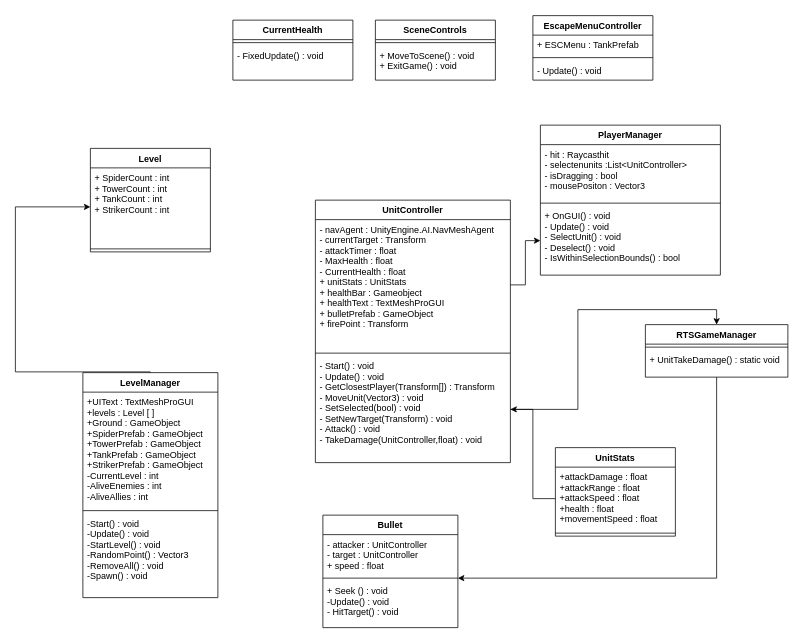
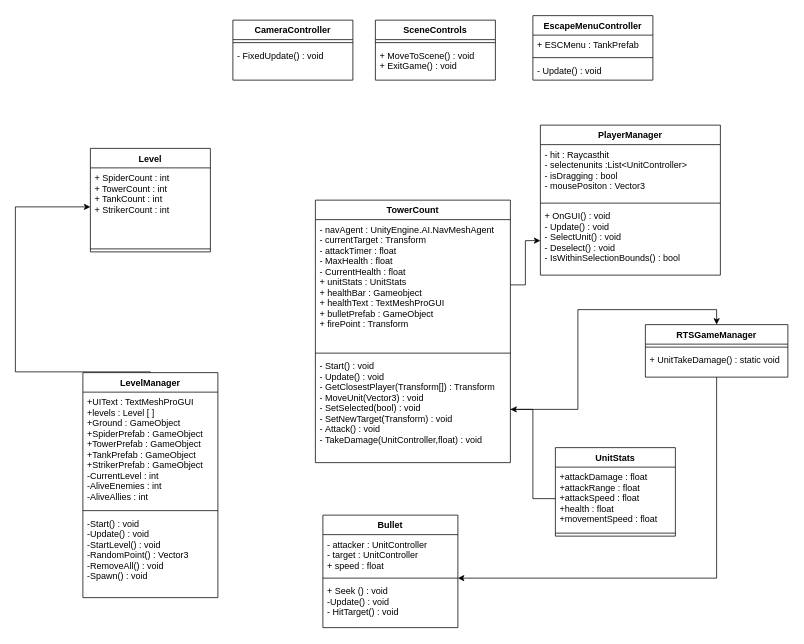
  <mxCell id="0" />
  <mxCell id="1" parent="0" />
  <mxCell id="2" value="Bullet&#10;" style="swimlane;fontStyle=1;align=center;verticalAlign=top;childLayout=stackLayout;horizontal=1;startSize=26;horizontalStack=0;resizeParent=1;resizeParentMax=0;resizeLast=0;collapsible=1;marginBottom=0;" vertex="1" parent="1"><mxGeometry x="430" y="686" width="180" height="150" as="geometry" /></mxCell>
  <mxCell id="3" value="- attacker : UnitController&#10;- target : UnitController&#10;+ speed : float&#10;" style="text;strokeColor=none;fillColor=none;align=left;verticalAlign=top;spacingLeft=4;spacingRight=4;overflow=hidden;rotatable=0;points=[[0,0.5],[1,0.5]];portConstraint=eastwest;" vertex="1" parent="2"><mxGeometry y="26" width="180" height="54" as="geometry" /></mxCell>
  <mxCell id="4" value="" style="line;strokeWidth=1;fillColor=none;align=left;verticalAlign=middle;spacingTop=-1;spacingLeft=3;spacingRight=3;rotatable=0;labelPosition=right;points=[];portConstraint=eastwest;strokeColor=inherit;" vertex="1" parent="2"><mxGeometry y="80" width="180" height="8" as="geometry" /></mxCell>
  <mxCell id="5" value="+ Seek () : void&#10;-Update() : void&#10;- HitTarget() : void" style="text;strokeColor=none;fillColor=none;align=left;verticalAlign=top;spacingLeft=4;spacingRight=4;overflow=hidden;rotatable=0;points=[[0,0.5],[1,0.5]];portConstraint=eastwest;" vertex="1" parent="2"><mxGeometry y="88" width="180" height="62" as="geometry" /></mxCell>
- <mxCell id="6" value="UnitController" style="swimlane;fontStyle=1;align=center;verticalAlign=top;childLayout=stackLayout;horizontal=1;startSize=26;horizontalStack=0;resizeParent=1;resizeParentMax=0;resizeLast=0;collapsible=1;marginBottom=0;" vertex="1" parent="1"><mxGeometry x="420" y="266" width="260" height="350" as="geometry" /></mxCell>
+ <mxCell id="6" value="TowerCount" style="swimlane;fontStyle=1;align=center;verticalAlign=top;childLayout=stackLayout;horizontal=1;startSize=26;horizontalStack=0;resizeParent=1;resizeParentMax=0;resizeLast=0;collapsible=1;marginBottom=0;" vertex="1" parent="1"><mxGeometry x="420" y="266" width="260" height="350" as="geometry" /></mxCell>
  <mxCell id="7" value="- navAgent : UnityEngine.AI.NavMeshAgent&#10;- currentTarget : Transform&#10;- attackTimer : float&#10;- MaxHealth : float&#10;- CurrentHealth : float&#10;+ unitStats : UnitStats &#10;+ healthBar : Gameobject&#10;+ healthText : TextMeshProGUI&#10;+ bulletPrefab : GameObject&#10;+ firePoint : Transform" style="text;strokeColor=none;fillColor=none;align=left;verticalAlign=top;spacingLeft=4;spacingRight=4;overflow=hidden;rotatable=0;points=[[0,0.5],[1,0.5]];portConstraint=eastwest;" vertex="1" parent="6"><mxGeometry y="26" width="260" height="174" as="geometry" /></mxCell>
  <mxCell id="8" value="" style="line;strokeWidth=1;fillColor=none;align=left;verticalAlign=middle;spacingTop=-1;spacingLeft=3;spacingRight=3;rotatable=0;labelPosition=right;points=[];portConstraint=eastwest;strokeColor=inherit;" vertex="1" parent="6"><mxGeometry y="200" width="260" height="8" as="geometry" /></mxCell>
  <mxCell id="9" value="- Start() : void&#10;- Update() : void&#10;- GetClosestPlayer(Transform[]) : Transform&#10;- MoveUnit(Vector3) : void&#10;- SetSelected(bool) : void&#10;- SetNewTarget(Transform) : void&#10;- Attack() : void&#10;- TakeDamage(UnitController,float) : void" style="text;strokeColor=none;fillColor=none;align=left;verticalAlign=top;spacingLeft=4;spacingRight=4;overflow=hidden;rotatable=0;points=[[0,0.5],[1,0.5]];portConstraint=eastwest;" vertex="1" parent="6"><mxGeometry y="208" width="260" height="142" as="geometry" /></mxCell>
  <mxCell id="10" value="PlayerManager" style="swimlane;fontStyle=1;align=center;verticalAlign=top;childLayout=stackLayout;horizontal=1;startSize=26;horizontalStack=0;resizeParent=1;resizeParentMax=0;resizeLast=0;collapsible=1;marginBottom=0;" vertex="1" parent="1"><mxGeometry x="720" y="166" width="240" height="200" as="geometry" /></mxCell>
  <mxCell id="11" value="- hit : Raycasthit&#10;- selectenunits :List&lt;UnitController&gt;&#10;- isDragging : bool &#10;- mousePositon : Vector3&#10;" style="text;strokeColor=none;fillColor=none;align=left;verticalAlign=top;spacingLeft=4;spacingRight=4;overflow=hidden;rotatable=0;points=[[0,0.5],[1,0.5]];portConstraint=eastwest;" vertex="1" parent="10"><mxGeometry y="26" width="240" height="74" as="geometry" /></mxCell>
  <mxCell id="12" value="" style="line;strokeWidth=1;fillColor=none;align=left;verticalAlign=middle;spacingTop=-1;spacingLeft=3;spacingRight=3;rotatable=0;labelPosition=right;points=[];portConstraint=eastwest;strokeColor=inherit;" vertex="1" parent="10"><mxGeometry y="100" width="240" height="8" as="geometry" /></mxCell>
  <mxCell id="13" value="+ OnGUI() : void&#10;- Update() : void &#10;- SelectUnit() : void&#10;- Deselect() : void&#10;- IsWithinSelectionBounds() : bool" style="text;strokeColor=none;fillColor=none;align=left;verticalAlign=top;spacingLeft=4;spacingRight=4;overflow=hidden;rotatable=0;points=[[0,0.5],[1,0.5]];portConstraint=eastwest;" vertex="1" parent="10"><mxGeometry y="108" width="240" height="92" as="geometry" /></mxCell>
  <mxCell id="14" value="" style="edgeStyle=orthogonalEdgeStyle;rounded=0;orthogonalLoop=1;jettySize=auto;html=1;" edge="1" parent="1" source="15" target="4"><mxGeometry relative="1" as="geometry" /></mxCell>
  <mxCell id="15" value="RTSGameManager" style="swimlane;fontStyle=1;align=center;verticalAlign=top;childLayout=stackLayout;horizontal=1;startSize=26;horizontalStack=0;resizeParent=1;resizeParentMax=0;resizeLast=0;collapsible=1;marginBottom=0;" vertex="1" parent="1"><mxGeometry x="860" y="432" width="190" height="70" as="geometry" /></mxCell>
  <mxCell id="16" value="" style="line;strokeWidth=1;fillColor=none;align=left;verticalAlign=middle;spacingTop=-1;spacingLeft=3;spacingRight=3;rotatable=0;labelPosition=right;points=[];portConstraint=eastwest;strokeColor=inherit;" vertex="1" parent="15"><mxGeometry y="26" width="190" height="8" as="geometry" /></mxCell>
  <mxCell id="17" value="+ UnitTakeDamage() : static void" style="text;strokeColor=none;fillColor=none;align=left;verticalAlign=top;spacingLeft=4;spacingRight=4;overflow=hidden;rotatable=0;points=[[0,0.5],[1,0.5]];portConstraint=eastwest;" vertex="1" parent="15"><mxGeometry y="34" width="190" height="36" as="geometry" /></mxCell>
  <mxCell id="18" value="" style="edgeStyle=orthogonalEdgeStyle;rounded=0;orthogonalLoop=1;jettySize=auto;html=1;" edge="1" parent="1" source="7" target="13"><mxGeometry relative="1" as="geometry" /></mxCell>
  <mxCell id="19" style="edgeStyle=orthogonalEdgeStyle;rounded=0;orthogonalLoop=1;jettySize=auto;html=1;exitX=1;exitY=0.5;exitDx=0;exitDy=0;entryX=0.5;entryY=0;entryDx=0;entryDy=0;" edge="1" parent="1" source="9" target="15"><mxGeometry relative="1" as="geometry" /></mxCell>
- <mxCell id="20" value="CurrentHealth" style="swimlane;fontStyle=1;align=center;verticalAlign=top;childLayout=stackLayout;horizontal=1;startSize=26;horizontalStack=0;resizeParent=1;resizeParentMax=0;resizeLast=0;collapsible=1;marginBottom=0;" vertex="1" parent="1"><mxGeometry x="310" y="26" width="160" height="80" as="geometry" /></mxCell>
+ <mxCell id="20" value="CameraController" style="swimlane;fontStyle=1;align=center;verticalAlign=top;childLayout=stackLayout;horizontal=1;startSize=26;horizontalStack=0;resizeParent=1;resizeParentMax=0;resizeLast=0;collapsible=1;marginBottom=0;" vertex="1" parent="1"><mxGeometry x="310" y="26" width="160" height="80" as="geometry" /></mxCell>
  <mxCell id="21" value="" style="line;strokeWidth=1;fillColor=none;align=left;verticalAlign=middle;spacingTop=-1;spacingLeft=3;spacingRight=3;rotatable=0;labelPosition=right;points=[];portConstraint=eastwest;strokeColor=inherit;" vertex="1" parent="20"><mxGeometry y="26" width="160" height="8" as="geometry" /></mxCell>
  <mxCell id="22" value="- FixedUpdate() : void" style="text;strokeColor=none;fillColor=none;align=left;verticalAlign=top;spacingLeft=4;spacingRight=4;overflow=hidden;rotatable=0;points=[[0,0.5],[1,0.5]];portConstraint=eastwest;" vertex="1" parent="20"><mxGeometry y="34" width="160" height="46" as="geometry" /></mxCell>
  <mxCell id="23" value="EscapeMenuController" style="swimlane;fontStyle=1;align=center;verticalAlign=top;childLayout=stackLayout;horizontal=1;startSize=26;horizontalStack=0;resizeParent=1;resizeParentMax=0;resizeLast=0;collapsible=1;marginBottom=0;" vertex="1" parent="1"><mxGeometry x="710" y="20" width="160" height="86" as="geometry" /></mxCell>
  <mxCell id="24" value="+ ESCMenu : TankPrefab" style="text;strokeColor=none;fillColor=none;align=left;verticalAlign=top;spacingLeft=4;spacingRight=4;overflow=hidden;rotatable=0;points=[[0,0.5],[1,0.5]];portConstraint=eastwest;" vertex="1" parent="23"><mxGeometry y="26" width="160" height="26" as="geometry" /></mxCell>
  <mxCell id="25" value="" style="line;strokeWidth=1;fillColor=none;align=left;verticalAlign=middle;spacingTop=-1;spacingLeft=3;spacingRight=3;rotatable=0;labelPosition=right;points=[];portConstraint=eastwest;strokeColor=inherit;" vertex="1" parent="23"><mxGeometry y="52" width="160" height="8" as="geometry" /></mxCell>
  <mxCell id="26" value="- Update() : void&#10;" style="text;strokeColor=none;fillColor=none;align=left;verticalAlign=top;spacingLeft=4;spacingRight=4;overflow=hidden;rotatable=0;points=[[0,0.5],[1,0.5]];portConstraint=eastwest;" vertex="1" parent="23"><mxGeometry y="60" width="160" height="26" as="geometry" /></mxCell>
  <mxCell id="27" value="Level&#10;" style="swimlane;fontStyle=1;align=center;verticalAlign=top;childLayout=stackLayout;horizontal=1;startSize=26;horizontalStack=0;resizeParent=1;resizeParentMax=0;resizeLast=0;collapsible=1;marginBottom=0;" vertex="1" parent="1"><mxGeometry x="120" y="197" width="160" height="138" as="geometry" /></mxCell>
  <mxCell id="28" value="+ SpiderCount : int&#10;+ TowerCount : int &#10;+ TankCount : int&#10;+ StrikerCount : int" style="text;strokeColor=none;fillColor=none;align=left;verticalAlign=top;spacingLeft=4;spacingRight=4;overflow=hidden;rotatable=0;points=[[0,0.5],[1,0.5]];portConstraint=eastwest;" vertex="1" parent="27"><mxGeometry y="26" width="160" height="104" as="geometry" /></mxCell>
  <mxCell id="29" value="" style="line;strokeWidth=1;fillColor=none;align=left;verticalAlign=middle;spacingTop=-1;spacingLeft=3;spacingRight=3;rotatable=0;labelPosition=right;points=[];portConstraint=eastwest;strokeColor=inherit;" vertex="1" parent="27"><mxGeometry y="130" width="160" height="8" as="geometry" /></mxCell>
  <mxCell id="30" style="edgeStyle=orthogonalEdgeStyle;rounded=0;orthogonalLoop=1;jettySize=auto;html=1;exitX=0.5;exitY=0;exitDx=0;exitDy=0;" edge="1" parent="1" source="31" target="28"><mxGeometry relative="1" as="geometry"><mxPoint x="70" y="356" as="targetPoint" /><Array as="points"><mxPoint x="20" y="495" /><mxPoint x="20" y="275" /></Array></mxGeometry></mxCell>
  <mxCell id="31" value="LevelManager" style="swimlane;fontStyle=1;align=center;verticalAlign=top;childLayout=stackLayout;horizontal=1;startSize=26;horizontalStack=0;resizeParent=1;resizeParentMax=0;resizeLast=0;collapsible=1;marginBottom=0;" vertex="1" parent="1"><mxGeometry x="110" y="496" width="180" height="300" as="geometry" /></mxCell>
  <mxCell id="32" value="+UIText : TextMeshProGUI&#10;+levels : Level [ ]&#10;+Ground : GameObject&#10;+SpiderPrefab : GameObject&#10;+TowerPrefab : GameObject&#10;+TankPrefab : GameObject&#10;+StrikerPrefab : GameObject&#10;-CurrentLevel : int&#10;-AliveEnemies : int&#10;-AliveAllies : int" style="text;strokeColor=none;fillColor=none;align=left;verticalAlign=top;spacingLeft=4;spacingRight=4;overflow=hidden;rotatable=0;points=[[0,0.5],[1,0.5]];portConstraint=eastwest;" vertex="1" parent="31"><mxGeometry y="26" width="180" height="154" as="geometry" /></mxCell>
  <mxCell id="33" value="" style="line;strokeWidth=1;fillColor=none;align=left;verticalAlign=middle;spacingTop=-1;spacingLeft=3;spacingRight=3;rotatable=0;labelPosition=right;points=[];portConstraint=eastwest;strokeColor=inherit;" vertex="1" parent="31"><mxGeometry y="180" width="180" height="8" as="geometry" /></mxCell>
  <mxCell id="34" value="-Start() : void&#10;-Update() : void &#10;-StartLevel() : void&#10;-RandomPoint() : Vector3&#10;-RemoveAll() : void&#10;-Spawn() : void" style="text;strokeColor=none;fillColor=none;align=left;verticalAlign=top;spacingLeft=4;spacingRight=4;overflow=hidden;rotatable=0;points=[[0,0.5],[1,0.5]];portConstraint=eastwest;" vertex="1" parent="31"><mxGeometry y="188" width="180" height="112" as="geometry" /></mxCell>
  <mxCell id="35" value="SceneControls&#10;" style="swimlane;fontStyle=1;align=center;verticalAlign=top;childLayout=stackLayout;horizontal=1;startSize=26;horizontalStack=0;resizeParent=1;resizeParentMax=0;resizeLast=0;collapsible=1;marginBottom=0;" vertex="1" parent="1"><mxGeometry x="500" y="26" width="160" height="80" as="geometry" /></mxCell>
  <mxCell id="36" value="" style="line;strokeWidth=1;fillColor=none;align=left;verticalAlign=middle;spacingTop=-1;spacingLeft=3;spacingRight=3;rotatable=0;labelPosition=right;points=[];portConstraint=eastwest;strokeColor=inherit;" vertex="1" parent="35"><mxGeometry y="26" width="160" height="8" as="geometry" /></mxCell>
  <mxCell id="37" value="+ MoveToScene() : void&#10;+ ExitGame() : void" style="text;strokeColor=none;fillColor=none;align=left;verticalAlign=top;spacingLeft=4;spacingRight=4;overflow=hidden;rotatable=0;points=[[0,0.5],[1,0.5]];portConstraint=eastwest;" vertex="1" parent="35"><mxGeometry y="34" width="160" height="46" as="geometry" /></mxCell>
  <mxCell id="38" value="UnitStats" style="swimlane;fontStyle=1;align=center;verticalAlign=top;childLayout=stackLayout;horizontal=1;startSize=26;horizontalStack=0;resizeParent=1;resizeParentMax=0;resizeLast=0;collapsible=1;marginBottom=0;" vertex="1" parent="1"><mxGeometry x="740" y="596" width="160" height="118" as="geometry" /></mxCell>
  <mxCell id="39" value="+attackDamage : float&#10;+attackRange : float&#10;+attackSpeed : float&#10;+health : float&#10;+movementSpeed : float &#10;" style="text;strokeColor=none;fillColor=none;align=left;verticalAlign=top;spacingLeft=4;spacingRight=4;overflow=hidden;rotatable=0;points=[[0,0.5],[1,0.5]];portConstraint=eastwest;" vertex="1" parent="38"><mxGeometry y="26" width="160" height="84" as="geometry" /></mxCell>
  <mxCell id="40" value="" style="line;strokeWidth=1;fillColor=none;align=left;verticalAlign=middle;spacingTop=-1;spacingLeft=3;spacingRight=3;rotatable=0;labelPosition=right;points=[];portConstraint=eastwest;strokeColor=inherit;" vertex="1" parent="38"><mxGeometry y="110" width="160" height="8" as="geometry" /></mxCell>
  <mxCell id="41" style="edgeStyle=orthogonalEdgeStyle;rounded=0;orthogonalLoop=1;jettySize=auto;html=1;" edge="1" parent="1" source="39" target="9"><mxGeometry relative="1" as="geometry"><mxPoint x="640" y="626" as="targetPoint" /></mxGeometry></mxCell>
